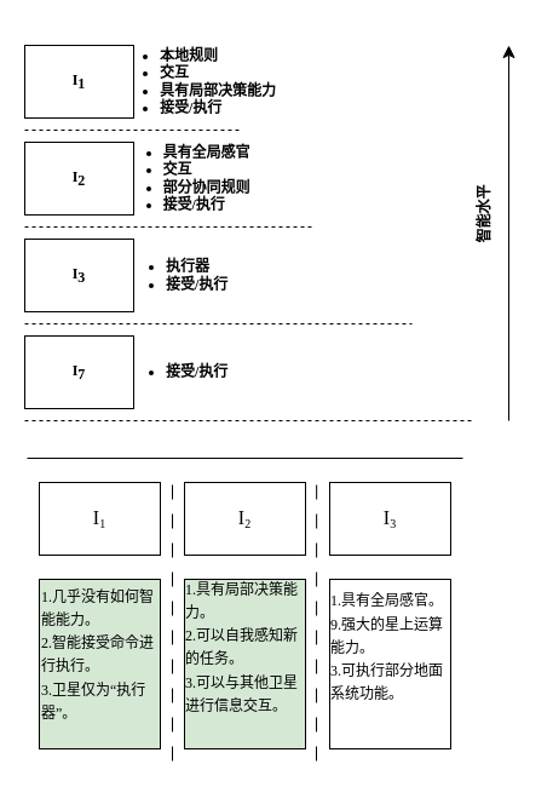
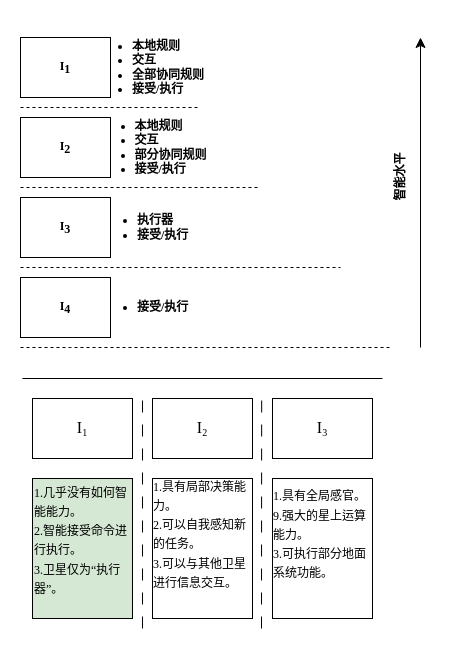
  <mxCell id="0" />
  <mxCell id="1" parent="0" />
  <mxCell id="2" value="&lt;font style=&quot;font-size: 12px;&quot;&gt;I&lt;/font&gt;&lt;sub style=&quot;font-size: 12px;&quot;&gt;1&lt;/sub&gt;" style="rounded=0;whiteSpace=wrap;html=1;fontFamily=宋体;fontSource=https%3A%2F%2Ffonts.googleapis.com%2Fcss%3Ffamily%3D%25E5%25AE%258B%25E4%25BD%2593;fontStyle=1;labelBorderColor=none;fontSize=12;" vertex="1" parent="1"><mxGeometry x="20" y="37" width="90" height="60" as="geometry" /></mxCell>
  <mxCell id="3" value="&lt;font style=&quot;font-size: 12px;&quot;&gt;I&lt;/font&gt;&lt;span style=&quot;font-size: 12px;&quot;&gt;&lt;sub style=&quot;font-size: 12px;&quot;&gt;2&lt;/sub&gt;&lt;/span&gt;" style="rounded=0;whiteSpace=wrap;html=1;fontFamily=宋体;fontSource=https%3A%2F%2Ffonts.googleapis.com%2Fcss%3Ffamily%3D%25E5%25AE%258B%25E4%25BD%2593;fontStyle=1;labelBorderColor=none;fontSize=12;" vertex="1" parent="1"><mxGeometry x="20" y="117" width="90" height="60" as="geometry" /></mxCell>
  <mxCell id="4" value="&lt;font style=&quot;font-size: 12px;&quot;&gt;I&lt;/font&gt;&lt;span style=&quot;font-size: 12px;&quot;&gt;&lt;sub style=&quot;font-size: 12px;&quot;&gt;3&lt;/sub&gt;&lt;/span&gt;" style="rounded=0;whiteSpace=wrap;html=1;fontFamily=宋体;fontSource=https%3A%2F%2Ffonts.googleapis.com%2Fcss%3Ffamily%3D%25E5%25AE%258B%25E4%25BD%2593;fontStyle=1;labelBorderColor=none;fontSize=12;" vertex="1" parent="1"><mxGeometry x="20" y="197" width="90" height="60" as="geometry" /></mxCell>
- <mxCell id="5" value="&lt;font style=&quot;font-size: 12px;&quot;&gt;I&lt;/font&gt;&lt;span style=&quot;font-size: 12px;&quot;&gt;&lt;sub style=&quot;font-size: 12px;&quot;&gt;7&lt;/sub&gt;&lt;/span&gt;" style="rounded=0;whiteSpace=wrap;html=1;fontFamily=宋体;fontSource=https%3A%2F%2Ffonts.googleapis.com%2Fcss%3Ffamily%3D%25E5%25AE%258B%25E4%25BD%2593;fontStyle=1;labelBorderColor=none;fontSize=12;" vertex="1" parent="1"><mxGeometry x="20" y="277" width="90" height="60" as="geometry" /></mxCell>
+ <mxCell id="5" value="&lt;font style=&quot;font-size: 12px;&quot;&gt;I&lt;/font&gt;&lt;span style=&quot;font-size: 12px;&quot;&gt;&lt;sub style=&quot;font-size: 12px;&quot;&gt;4&lt;/sub&gt;&lt;/span&gt;" style="rounded=0;whiteSpace=wrap;html=1;fontFamily=宋体;fontSource=https%3A%2F%2Ffonts.googleapis.com%2Fcss%3Ffamily%3D%25E5%25AE%258B%25E4%25BD%2593;fontStyle=1;labelBorderColor=none;fontSize=12;" vertex="1" parent="1"><mxGeometry x="20" y="277" width="90" height="60" as="geometry" /></mxCell>
  <mxCell id="6" value="" style="endArrow=none;dashed=1;html=1;rounded=0;fontFamily=宋体;fontSource=https%3A%2F%2Ffonts.googleapis.com%2Fcss%3Ffamily%3D%25E5%25AE%258B%25E4%25BD%2593;fontStyle=1;labelBorderColor=none;fontSize=12;" edge="1" parent="1"><mxGeometry width="50" height="50" relative="1" as="geometry"><mxPoint x="20" y="107" as="sourcePoint" /><mxPoint x="200" y="107" as="targetPoint" /><Array as="points"><mxPoint x="70" y="107" /></Array></mxGeometry></mxCell>
  <mxCell id="7" value="" style="endArrow=none;dashed=1;html=1;rounded=0;fontFamily=宋体;fontSource=https%3A%2F%2Ffonts.googleapis.com%2Fcss%3Ffamily%3D%25E5%25AE%258B%25E4%25BD%2593;fontStyle=1;labelBorderColor=none;fontSize=12;" edge="1" parent="1"><mxGeometry width="50" height="50" relative="1" as="geometry"><mxPoint x="20" y="187" as="sourcePoint" /><mxPoint x="260" y="187" as="targetPoint" /><Array as="points"><mxPoint x="70" y="187" /></Array></mxGeometry></mxCell>
  <mxCell id="8" value="" style="endArrow=none;dashed=1;html=1;rounded=0;fontFamily=宋体;fontSource=https%3A%2F%2Ffonts.googleapis.com%2Fcss%3Ffamily%3D%25E5%25AE%258B%25E4%25BD%2593;fontStyle=1;labelBorderColor=none;fontSize=12;" edge="1" parent="1"><mxGeometry width="50" height="50" relative="1" as="geometry"><mxPoint x="20" y="267" as="sourcePoint" /><mxPoint x="340" y="267" as="targetPoint" /><Array as="points"><mxPoint x="70" y="267" /></Array></mxGeometry></mxCell>
  <mxCell id="9" value="" style="endArrow=none;dashed=1;html=1;rounded=0;fontFamily=宋体;fontSource=https%3A%2F%2Ffonts.googleapis.com%2Fcss%3Ffamily%3D%25E5%25AE%258B%25E4%25BD%2593;fontStyle=1;labelBorderColor=none;fontSize=12;" edge="1" parent="1"><mxGeometry width="50" height="50" relative="1" as="geometry"><mxPoint x="20" y="347" as="sourcePoint" /><mxPoint x="390" y="347" as="targetPoint" /><Array as="points"><mxPoint x="70" y="347" /></Array></mxGeometry></mxCell>
- <mxCell id="10" value="&lt;ul style=&quot;font-size: 12px;&quot;&gt;&lt;li style=&quot;font-size: 12px;&quot;&gt;本地规则&lt;/li&gt;&lt;li style=&quot;font-size: 12px;&quot;&gt;交互&lt;/li&gt;&lt;li style=&quot;font-size: 12px;&quot;&gt;具有局部决策能力&lt;/li&gt;&lt;li style=&quot;font-size: 12px;&quot;&gt;接受/执行&lt;/li&gt;&lt;/ul&gt;" style="text;html=1;align=left;verticalAlign=middle;resizable=0;points=[];autosize=1;strokeColor=none;fillColor=none;fontFamily=宋体;fontSource=https%3A%2F%2Ffonts.googleapis.com%2Fcss%3Ffamily%3D%25E5%25AE%258B%25E4%25BD%2593;fontStyle=1;labelBorderColor=none;fontSize=12;" vertex="1" parent="1"><mxGeometry x="90" y="20" width="135" height="94" as="geometry" /></mxCell>
- <mxCell id="11" value="&lt;div style=&quot;text-align: left; font-size: 12px;&quot;&gt;&lt;ul style=&quot;font-size: 12px;&quot;&gt;&lt;li style=&quot;font-size: 12px;&quot;&gt;&lt;span style=&quot;background-color: initial; font-size: 12px;&quot;&gt;具有全局感官&lt;/span&gt;&lt;/li&gt;&lt;li style=&quot;font-size: 12px;&quot;&gt;&lt;span style=&quot;background-color: initial; font-size: 12px;&quot;&gt;交互&lt;/span&gt;&lt;/li&gt;&lt;li style=&quot;font-size: 12px;&quot;&gt;&lt;span style=&quot;background-color: initial; font-size: 12px;&quot;&gt;部分协同规则&lt;/span&gt;&lt;/li&gt;&lt;li style=&quot;font-size: 12px;&quot;&gt;&lt;span style=&quot;background-color: initial; font-size: 12px;&quot;&gt;接受/执行&lt;/span&gt;&lt;/li&gt;&lt;/ul&gt;&lt;/div&gt;" style="text;html=1;align=center;verticalAlign=middle;resizable=0;points=[];autosize=1;strokeColor=none;fillColor=none;fontFamily=宋体;fontSource=https%3A%2F%2Ffonts.googleapis.com%2Fcss%3Ffamily%3D%25E5%25AE%258B%25E4%25BD%2593;fontStyle=1;labelBorderColor=none;fontSize=12;" vertex="1" parent="1"><mxGeometry x="80" y="97" width="140" height="100" as="geometry" /></mxCell>
+ <mxCell id="10" value="&lt;ul style=&quot;font-size: 12px;&quot;&gt;&lt;li style=&quot;font-size: 12px;&quot;&gt;本地规则&lt;/li&gt;&lt;li style=&quot;font-size: 12px;&quot;&gt;交互&lt;/li&gt;&lt;li style=&quot;font-size: 12px;&quot;&gt;全部协同规则&lt;/li&gt;&lt;li style=&quot;font-size: 12px;&quot;&gt;接受/执行&lt;/li&gt;&lt;/ul&gt;" style="text;html=1;align=left;verticalAlign=middle;resizable=0;points=[];autosize=1;strokeColor=none;fillColor=none;fontFamily=宋体;fontSource=https%3A%2F%2Ffonts.googleapis.com%2Fcss%3Ffamily%3D%25E5%25AE%258B%25E4%25BD%2593;fontStyle=1;labelBorderColor=none;fontSize=12;" vertex="1" parent="1"><mxGeometry x="90" y="20" width="135" height="94" as="geometry" /></mxCell>
+ <mxCell id="11" value="&lt;div style=&quot;text-align: left; font-size: 12px;&quot;&gt;&lt;ul style=&quot;font-size: 12px;&quot;&gt;&lt;li style=&quot;font-size: 12px;&quot;&gt;&lt;span style=&quot;background-color: initial; font-size: 12px;&quot;&gt;本地规则&lt;/span&gt;&lt;/li&gt;&lt;li style=&quot;font-size: 12px;&quot;&gt;&lt;span style=&quot;background-color: initial; font-size: 12px;&quot;&gt;交互&lt;/span&gt;&lt;/li&gt;&lt;li style=&quot;font-size: 12px;&quot;&gt;&lt;span style=&quot;background-color: initial; font-size: 12px;&quot;&gt;部分协同规则&lt;/span&gt;&lt;/li&gt;&lt;li style=&quot;font-size: 12px;&quot;&gt;&lt;span style=&quot;background-color: initial; font-size: 12px;&quot;&gt;接受/执行&lt;/span&gt;&lt;/li&gt;&lt;/ul&gt;&lt;/div&gt;" style="text;html=1;align=center;verticalAlign=middle;resizable=0;points=[];autosize=1;strokeColor=none;fillColor=none;fontFamily=宋体;fontSource=https%3A%2F%2Ffonts.googleapis.com%2Fcss%3Ffamily%3D%25E5%25AE%258B%25E4%25BD%2593;fontStyle=1;labelBorderColor=none;fontSize=12;" vertex="1" parent="1"><mxGeometry x="80" y="97" width="140" height="100" as="geometry" /></mxCell>
  <mxCell id="12" value="&lt;ul style=&quot;font-size: 12px;&quot;&gt;&lt;li style=&quot;font-size: 12px;&quot;&gt;执行器&lt;/li&gt;&lt;li style=&quot;font-size: 12px;&quot;&gt;接受/执行&lt;/li&gt;&lt;/ul&gt;" style="text;html=1;align=left;verticalAlign=middle;resizable=0;points=[];autosize=1;strokeColor=none;fillColor=none;fontFamily=宋体;fontSource=https%3A%2F%2Ffonts.googleapis.com%2Fcss%3Ffamily%3D%25E5%25AE%258B%25E4%25BD%2593;fontStyle=1;labelBorderColor=none;fontSize=12;" vertex="1" parent="1"><mxGeometry x="95" y="192" width="120" height="70" as="geometry" /></mxCell>
  <mxCell id="13" value="&lt;ul style=&quot;font-size: 12px;&quot;&gt;&lt;li style=&quot;font-size: 12px;&quot;&gt;接受/执行&lt;/li&gt;&lt;/ul&gt;" style="text;html=1;align=left;verticalAlign=middle;resizable=0;points=[];autosize=1;strokeColor=none;fillColor=none;fontFamily=宋体;fontSource=https%3A%2F%2Ffonts.googleapis.com%2Fcss%3Ffamily%3D%25E5%25AE%258B%25E4%25BD%2593;fontStyle=1;labelBorderColor=none;fontSize=12;" vertex="1" parent="1"><mxGeometry x="95" y="282" width="120" height="50" as="geometry" /></mxCell>
  <mxCell id="14" value="" style="edgeStyle=segmentEdgeStyle;endArrow=classic;html=1;curved=0;rounded=0;endSize=8;startSize=8;fontFamily=宋体;fontSource=https%3A%2F%2Ffonts.googleapis.com%2Fcss%3Ffamily%3D%25E5%25AE%258B%25E4%25BD%2593;fontStyle=1;labelBorderColor=none;fontSize=12;" edge="1" parent="1"><mxGeometry width="50" height="50" relative="1" as="geometry"><mxPoint x="420" y="347" as="sourcePoint" /><mxPoint x="420" y="37" as="targetPoint" /></mxGeometry></mxCell>
  <mxCell id="15" value="&lt;font style=&quot;font-size: 12px;&quot;&gt;智能水平&lt;/font&gt;" style="text;html=1;align=center;verticalAlign=middle;resizable=0;points=[];autosize=1;strokeColor=none;fillColor=none;rotation=-90;fontFamily=宋体;fontSource=https%3A%2F%2Ffonts.googleapis.com%2Fcss%3Ffamily%3D%25E5%25AE%258B%25E4%25BD%2593;fontStyle=1;labelBorderColor=none;fontSize=12;" vertex="1" parent="1"><mxGeometry x="365" y="162" width="70" height="30" as="geometry" /></mxCell>
  <mxCell id="16" value="&lt;font style=&quot;border-color: var(--border-color); font-size: 16px;&quot;&gt;I&lt;/font&gt;&lt;sub style=&quot;border-color: var(--border-color);&quot;&gt;1&lt;/sub&gt;" style="rounded=0;whiteSpace=wrap;html=1;fontFamily=宋体;fontSource=https%3A%2F%2Ffonts.googleapis.com%2Fcss%3Ffamily%3D%25E5%25AE%258B%25E4%25BD%2593;" vertex="1" parent="1"><mxGeometry x="32" y="398" width="100" height="60" as="geometry" /></mxCell>
  <mxCell id="17" value="&lt;font style=&quot;border-color: var(--border-color); font-size: 16px;&quot;&gt;I&lt;/font&gt;&lt;sub style=&quot;border-color: var(--border-color);&quot;&gt;2&lt;/sub&gt;" style="rounded=0;whiteSpace=wrap;html=1;fontFamily=宋体;fontSource=https%3A%2F%2Ffonts.googleapis.com%2Fcss%3Ffamily%3D%25E5%25AE%258B%25E4%25BD%2593;" vertex="1" parent="1"><mxGeometry x="152" y="398" width="100" height="60" as="geometry" /></mxCell>
  <mxCell id="18" value="&lt;font style=&quot;border-color: var(--border-color); font-size: 16px;&quot;&gt;I&lt;/font&gt;&lt;sub style=&quot;border-color: var(--border-color);&quot;&gt;3&lt;/sub&gt;" style="rounded=0;whiteSpace=wrap;html=1;fontFamily=宋体;fontSource=https%3A%2F%2Ffonts.googleapis.com%2Fcss%3Ffamily%3D%25E5%25AE%258B%25E4%25BD%2593;" vertex="1" parent="1"><mxGeometry x="272" y="398" width="100" height="60" as="geometry" /></mxCell>
  <mxCell id="19" value="" style="endArrow=none;html=1;rounded=0;fontFamily=宋体;fontSource=https%3A%2F%2Ffonts.googleapis.com%2Fcss%3Ffamily%3D%25E5%25AE%258B%25E4%25BD%2593;" edge="1" parent="1"><mxGeometry width="50" height="50" relative="1" as="geometry"><mxPoint x="22" y="378" as="sourcePoint" /><mxPoint x="382" y="378" as="targetPoint" /></mxGeometry></mxCell>
  <mxCell id="20" value="" style="endArrow=none;dashed=1;html=1;strokeWidth=1;rounded=0;dashPattern=12 12;fontFamily=宋体;fontSource=https%3A%2F%2Ffonts.googleapis.com%2Fcss%3Ffamily%3D%25E5%25AE%258B%25E4%25BD%2593;" edge="1" parent="1"><mxGeometry width="50" height="50" relative="1" as="geometry"><mxPoint x="142" y="628" as="sourcePoint" /><mxPoint x="142" y="398" as="targetPoint" /></mxGeometry></mxCell>
  <mxCell id="21" value="" style="endArrow=none;dashed=1;html=1;strokeWidth=1;rounded=0;dashPattern=12 12;fontFamily=宋体;fontSource=https%3A%2F%2Ffonts.googleapis.com%2Fcss%3Ffamily%3D%25E5%25AE%258B%25E4%25BD%2593;" edge="1" parent="1"><mxGeometry width="50" height="50" relative="1" as="geometry"><mxPoint x="261" y="628" as="sourcePoint" /><mxPoint x="261.17" y="398" as="targetPoint" /></mxGeometry></mxCell>
  <mxCell id="22" value="&lt;p style=&quot;border-color: var(--border-color); orphans: 2; text-indent: 0px; widows: 2; background-color: rgb(251, 251, 251); text-decoration-thickness: initial; text-decoration-style: initial; text-decoration-color: initial;&quot;&gt;&lt;/p&gt;&lt;div style=&quot;line-height: 160%;&quot;&gt;&lt;span style=&quot;background-color: initial;&quot;&gt;1.几乎没有如何智能能力。&lt;/span&gt;&lt;br&gt;&lt;/div&gt;&lt;span style=&quot;color: rgb(0, 0, 0); font-size: 12px; font-style: normal; font-variant-ligatures: normal; font-variant-caps: normal; font-weight: 400; letter-spacing: normal; text-transform: none; word-spacing: 0px; -webkit-text-stroke-width: 0px; border-color: var(--border-color); background-color: initial;&quot;&gt;&lt;div style=&quot;line-height: 160%;&quot;&gt;&lt;span style=&quot;background-color: initial;&quot;&gt;2.智能接受命令进行执行。&lt;/span&gt;&lt;/div&gt;&lt;/span&gt;&lt;span style=&quot;color: rgb(0, 0, 0); font-size: 12px; font-style: normal; font-variant-ligatures: normal; font-variant-caps: normal; font-weight: 400; letter-spacing: normal; text-transform: none; word-spacing: 0px; -webkit-text-stroke-width: 0px; border-color: var(--border-color); background-color: initial;&quot;&gt;&lt;div style=&quot;line-height: 160%;&quot;&gt;&lt;span style=&quot;background-color: initial;&quot;&gt;3.卫星仅为“执行器”。&lt;/span&gt;&lt;/div&gt;&lt;/span&gt;&lt;p&gt;&lt;/p&gt;&lt;div style=&quot;&quot;&gt;&lt;br&gt;&lt;/div&gt;" style="rounded=0;whiteSpace=wrap;html=1;align=left;fontFamily=宋体;fontSource=https%3A%2F%2Ffonts.googleapis.com%2Fcss%3Ffamily%3D%25E5%25AE%258B%25E4%25BD%2593;fillColor=#d5e8d4;" vertex="1" parent="1"><mxGeometry x="32" y="478" width="100" height="140" as="geometry" /></mxCell>
- <mxCell id="23" value="&lt;div style=&quot;text-align: left; border-color: var(--border-color); line-height: 19.2px;&quot;&gt;1.具有局部决策能力。&lt;br style=&quot;border-color: var(--border-color);&quot;&gt;&lt;/div&gt;&lt;span style=&quot;border-color: var(--border-color); background-color: initial;&quot;&gt;&lt;div style=&quot;text-align: left; border-color: var(--border-color); line-height: 19.2px;&quot;&gt;&lt;span style=&quot;border-color: var(--border-color); background-color: initial;&quot;&gt;2.可以自我感知新的任务。&lt;/span&gt;&lt;/div&gt;&lt;/span&gt;&lt;span style=&quot;border-color: var(--border-color); background-color: initial;&quot;&gt;&lt;div style=&quot;text-align: left; border-color: var(--border-color); line-height: 19.2px;&quot;&gt;&lt;span style=&quot;border-color: var(--border-color); background-color: initial;&quot;&gt;3.可以与其他卫星进行信息交互。&lt;/span&gt;&lt;/div&gt;&lt;/span&gt;&lt;p style=&quot;border-color: var(--border-color);&quot;&gt;&lt;/p&gt;&lt;div style=&quot;border-color: var(--border-color);&quot;&gt;&lt;br style=&quot;border-color: var(--border-color); text-align: left;&quot;&gt;&lt;/div&gt;" style="rounded=0;whiteSpace=wrap;html=1;fontFamily=宋体;fontSource=https%3A%2F%2Ffonts.googleapis.com%2Fcss%3Ffamily%3D%25E5%25AE%258B%25E4%25BD%2593;fillColor=#d5e8d4;" vertex="1" parent="1"><mxGeometry x="152" y="478" width="100" height="140" as="geometry" /></mxCell>
+ <mxCell id="23" value="&lt;div style=&quot;text-align: left; border-color: var(--border-color); line-height: 19.2px;&quot;&gt;1.具有局部决策能力。&lt;br style=&quot;border-color: var(--border-color);&quot;&gt;&lt;/div&gt;&lt;span style=&quot;border-color: var(--border-color); background-color: initial;&quot;&gt;&lt;div style=&quot;text-align: left; border-color: var(--border-color); line-height: 19.2px;&quot;&gt;&lt;span style=&quot;border-color: var(--border-color); background-color: initial;&quot;&gt;2.可以自我感知新的任务。&lt;/span&gt;&lt;/div&gt;&lt;/span&gt;&lt;span style=&quot;border-color: var(--border-color); background-color: initial;&quot;&gt;&lt;div style=&quot;text-align: left; border-color: var(--border-color); line-height: 19.2px;&quot;&gt;&lt;span style=&quot;border-color: var(--border-color); background-color: initial;&quot;&gt;3.可以与其他卫星进行信息交互。&lt;/span&gt;&lt;/div&gt;&lt;/span&gt;&lt;p style=&quot;border-color: var(--border-color);&quot;&gt;&lt;/p&gt;&lt;div style=&quot;border-color: var(--border-color);&quot;&gt;&lt;br style=&quot;border-color: var(--border-color); text-align: left;&quot;&gt;&lt;/div&gt;" style="rounded=0;whiteSpace=wrap;html=1;fontFamily=宋体;fontSource=https%3A%2F%2Ffonts.googleapis.com%2Fcss%3Ffamily%3D%25E5%25AE%258B%25E4%25BD%2593;" vertex="1" parent="1"><mxGeometry x="152" y="478" width="100" height="140" as="geometry" /></mxCell>
  <mxCell id="24" value="&lt;div style=&quot;text-align: left; border-color: var(--border-color); line-height: 19.2px;&quot;&gt;1.具有全局感官。&lt;br style=&quot;border-color: var(--border-color);&quot;&gt;&lt;/div&gt;&lt;span style=&quot;border-color: var(--border-color); background-color: initial;&quot;&gt;&lt;div style=&quot;text-align: left; border-color: var(--border-color); line-height: 19.2px;&quot;&gt;&lt;span style=&quot;border-color: var(--border-color); background-color: initial;&quot;&gt;9.强大的星上运算能力。&lt;/span&gt;&lt;/div&gt;&lt;/span&gt;&lt;span style=&quot;border-color: var(--border-color); background-color: initial;&quot;&gt;&lt;div style=&quot;text-align: left; border-color: var(--border-color); line-height: 19.2px;&quot;&gt;&lt;span style=&quot;border-color: var(--border-color); background-color: initial;&quot;&gt;3.可执行部分地面系统功能。&lt;/span&gt;&lt;/div&gt;&lt;/span&gt;&lt;p style=&quot;border-color: var(--border-color);&quot;&gt;&lt;/p&gt;&lt;div style=&quot;border-color: var(--border-color);&quot;&gt;&lt;br style=&quot;border-color: var(--border-color); text-align: left;&quot;&gt;&lt;/div&gt;" style="rounded=0;whiteSpace=wrap;html=1;fontFamily=宋体;fontSource=https%3A%2F%2Ffonts.googleapis.com%2Fcss%3Ffamily%3D%25E5%25AE%258B%25E4%25BD%2593;" vertex="1" parent="1"><mxGeometry x="272" y="478" width="100" height="140" as="geometry" /></mxCell>
